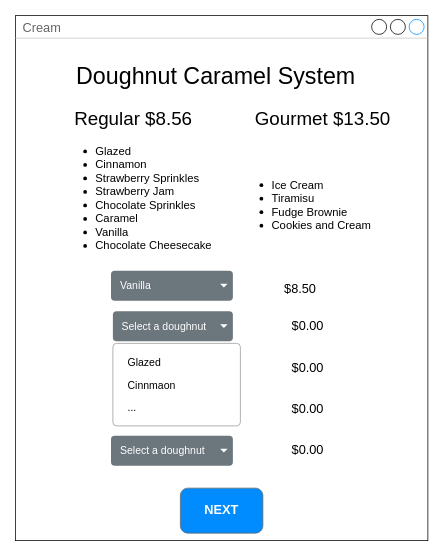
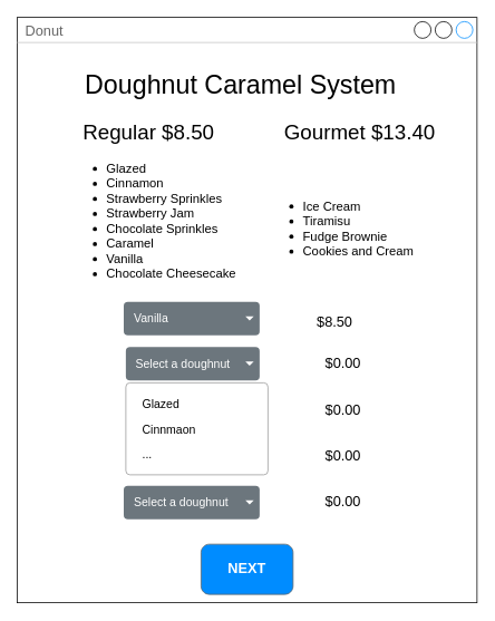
  <mxCell id="0" />
  <mxCell id="1" parent="0" />
- <mxCell id="2" value="Cream" style="strokeWidth=1;shadow=0;dashed=0;align=center;html=1;shape=mxgraph.mockup.containers.window;align=left;verticalAlign=top;spacingLeft=8;strokeColor2=#008cff;strokeColor3=#c4c4c4;fontColor=#666666;mainText=;fontSize=17;labelBackgroundColor=none;" parent="1" vertex="1"><mxGeometry x="20" y="20" width="550" height="700" as="geometry" /></mxCell>
+ <mxCell id="2" value="Donut" style="strokeWidth=1;shadow=0;dashed=0;align=center;html=1;shape=mxgraph.mockup.containers.window;align=left;verticalAlign=top;spacingLeft=8;strokeColor2=#008cff;strokeColor3=#c4c4c4;fontColor=#666666;mainText=;fontSize=17;labelBackgroundColor=none;" parent="1" vertex="1"><mxGeometry x="20" y="20" width="550" height="700" as="geometry" /></mxCell>
  <mxCell id="3" value="&lt;div&gt;&lt;font style=&quot;font-size: 31px&quot;&gt;Doughnut Caramel System&lt;/font&gt;&lt;/div&gt;" style="text;html=1;strokeColor=none;fillColor=none;align=center;verticalAlign=middle;whiteSpace=wrap;rounded=0;" parent="1" vertex="1"><mxGeometry x="90" y="70" width="395" height="60" as="geometry" /></mxCell>
- <mxCell id="4" value="&lt;font style=&quot;font-size: 25px&quot;&gt;Regular $8.56&lt;/font&gt;" style="text;html=1;strokeColor=none;fillColor=none;align=center;verticalAlign=middle;whiteSpace=wrap;rounded=0;fontSize=30;" parent="1" vertex="1"><mxGeometry x="60" y="140" width="235" height="30" as="geometry" /></mxCell>
- <mxCell id="5" value="&lt;font style=&quot;font-size: 25px&quot;&gt;Gourmet $13.50&lt;/font&gt;" style="text;html=1;strokeColor=none;fillColor=none;align=center;verticalAlign=middle;whiteSpace=wrap;rounded=0;fontSize=30;" parent="1" vertex="1"><mxGeometry x="320" y="140" width="220" height="30" as="geometry" /></mxCell>
+ <mxCell id="4" value="&lt;font style=&quot;font-size: 25px&quot;&gt;Regular $8.50&lt;/font&gt;" style="text;html=1;strokeColor=none;fillColor=none;align=center;verticalAlign=middle;whiteSpace=wrap;rounded=0;fontSize=30;" parent="1" vertex="1"><mxGeometry x="60" y="140" width="235" height="30" as="geometry" /></mxCell>
+ <mxCell id="5" value="&lt;font style=&quot;font-size: 25px&quot;&gt;Gourmet $13.40&lt;/font&gt;" style="text;html=1;strokeColor=none;fillColor=none;align=center;verticalAlign=middle;whiteSpace=wrap;rounded=0;fontSize=30;" parent="1" vertex="1"><mxGeometry x="320" y="140" width="220" height="30" as="geometry" /></mxCell>
  <mxCell id="6" value="&lt;ul style=&quot;font-size: 15px&quot;&gt;&lt;li&gt;Glazed&lt;/li&gt;&lt;li&gt;Cinnamon&lt;/li&gt;&lt;li&gt;Strawberry Sprinkles&lt;/li&gt;&lt;li&gt;Strawberry Jam&lt;/li&gt;&lt;li&gt;Chocolate Sprinkles&lt;/li&gt;&lt;li&gt;Caramel&lt;/li&gt;&lt;li&gt;Vanilla&lt;/li&gt;&lt;li&gt;Chocolate Cheesecake&lt;/li&gt;&lt;/ul&gt;" style="text;html=1;strokeColor=none;fillColor=none;align=left;verticalAlign=top;whiteSpace=wrap;rounded=0;fontSize=21;labelPosition=center;verticalLabelPosition=middle;" parent="1" vertex="1"><mxGeometry x="85" y="170" width="210" height="180" as="geometry" /></mxCell>
  <mxCell id="7" value="&lt;ul style=&quot;font-size: 15px&quot;&gt;&lt;li&gt;Ice Cream&lt;/li&gt;&lt;li&gt;Tiramisu&lt;/li&gt;&lt;li&gt;Fudge Brownie&lt;/li&gt;&lt;li&gt;Cookies and Cream&lt;/li&gt;&lt;/ul&gt;" style="text;html=1;strokeColor=none;fillColor=none;align=left;verticalAlign=top;whiteSpace=wrap;rounded=0;fontSize=21;" parent="1" vertex="1"><mxGeometry x="320" y="215" width="190" height="100" as="geometry" /></mxCell>
  <mxCell id="8" value="Select a doughnut" style="html=1;shadow=0;dashed=0;shape=mxgraph.bootstrap.rrect;rSize=5;strokeColor=none;strokeWidth=1;fillColor=#6C767D;fontColor=#ffffff;whiteSpace=wrap;align=left;verticalAlign=middle;fontStyle=0;fontSize=14;spacingLeft=10;" vertex="1" parent="1"><mxGeometry x="150" y="414" width="160" height="40" as="geometry" /></mxCell>
  <mxCell id="9" value="" style="shape=triangle;direction=south;fillColor=#ffffff;strokeColor=none;perimeter=none;fontSize=15;" vertex="1" parent="8"><mxGeometry x="1" y="0.5" width="10" height="5" relative="1" as="geometry"><mxPoint x="-17" y="-2.5" as="offset" /></mxGeometry></mxCell>
  <mxCell id="10" value="" style="html=1;shadow=0;dashed=0;shape=mxgraph.bootstrap.rrect;rSize=5;fillColor=#ffffff;strokeColor=#999999;fontSize=15;" vertex="1" parent="1"><mxGeometry x="150" y="457" width="170" height="110" as="geometry" /></mxCell>
  <mxCell id="11" value="Glazed" style="fillColor=none;strokeColor=none;align=left;spacing=20;fontSize=14;" vertex="1" parent="10"><mxGeometry width="170" height="30" relative="1" as="geometry"><mxPoint y="10" as="offset" /></mxGeometry></mxCell>
  <mxCell id="12" value="Cinnmaon" style="fillColor=none;strokeColor=none;align=left;spacing=20;fontSize=14;" vertex="1" parent="10"><mxGeometry width="170" height="30" relative="1" as="geometry"><mxPoint y="40" as="offset" /></mxGeometry></mxCell>
  <mxCell id="13" value="..." style="fillColor=none;strokeColor=none;align=left;spacing=20;fontSize=14;" vertex="1" parent="10"><mxGeometry width="170" height="30" relative="1" as="geometry"><mxPoint y="70" as="offset" /></mxGeometry></mxCell>
  <mxCell id="14" value="&lt;font style=&quot;font-size: 17px&quot;&gt;$8.50&lt;/font&gt;" style="text;html=1;strokeColor=none;fillColor=none;align=center;verticalAlign=middle;whiteSpace=wrap;rounded=0;fontSize=15;" vertex="1" parent="1"><mxGeometry x="370" y="370" width="60" height="30" as="geometry" /></mxCell>
  <mxCell id="15" value="Vanilla" style="html=1;shadow=0;dashed=0;shape=mxgraph.bootstrap.rrect;rSize=5;strokeColor=none;strokeWidth=1;fillColor=#6C767D;fontColor=#ffffff;whiteSpace=wrap;align=left;verticalAlign=middle;fontStyle=0;fontSize=14;spacingLeft=10;" vertex="1" parent="1"><mxGeometry x="147.5" y="360" width="162.5" height="40" as="geometry" /></mxCell>
  <mxCell id="16" value="" style="shape=triangle;direction=south;fillColor=#ffffff;strokeColor=none;perimeter=none;fontSize=15;" vertex="1" parent="15"><mxGeometry x="1" y="0.5" width="10" height="5" relative="1" as="geometry"><mxPoint x="-17" y="-2.5" as="offset" /></mxGeometry></mxCell>
  <mxCell id="17" value="&lt;font style=&quot;font-size: 17px&quot;&gt;$0.00&lt;/font&gt;" style="text;html=1;strokeColor=none;fillColor=none;align=center;verticalAlign=middle;whiteSpace=wrap;rounded=0;fontSize=15;" vertex="1" parent="1"><mxGeometry x="380" y="419" width="60" height="30" as="geometry" /></mxCell>
  <mxCell id="18" value="Select a doughnut" style="html=1;shadow=0;dashed=0;shape=mxgraph.bootstrap.rrect;rSize=5;strokeColor=none;strokeWidth=1;fillColor=#6C767D;fontColor=#ffffff;whiteSpace=wrap;align=left;verticalAlign=middle;fontStyle=0;fontSize=14;spacingLeft=10;" vertex="1" parent="1"><mxGeometry x="147.5" y="580" width="162.5" height="40" as="geometry" /></mxCell>
  <mxCell id="19" value="" style="shape=triangle;direction=south;fillColor=#ffffff;strokeColor=none;perimeter=none;fontSize=15;" vertex="1" parent="18"><mxGeometry x="1" y="0.5" width="10" height="5" relative="1" as="geometry"><mxPoint x="-17" y="-2.5" as="offset" /></mxGeometry></mxCell>
  <mxCell id="20" value="&lt;font style=&quot;font-size: 17px&quot;&gt;$0.00&lt;/font&gt;" style="text;html=1;strokeColor=none;fillColor=none;align=center;verticalAlign=middle;whiteSpace=wrap;rounded=0;fontSize=15;" vertex="1" parent="1"><mxGeometry x="380" y="475" width="60" height="30" as="geometry" /></mxCell>
  <mxCell id="21" value="&lt;font style=&quot;font-size: 17px&quot;&gt;$0.00&lt;/font&gt;" style="text;html=1;strokeColor=none;fillColor=none;align=center;verticalAlign=middle;whiteSpace=wrap;rounded=0;fontSize=15;" vertex="1" parent="1"><mxGeometry x="380" y="530" width="60" height="30" as="geometry" /></mxCell>
  <mxCell id="22" value="&lt;font style=&quot;font-size: 17px&quot;&gt;$0.00&lt;/font&gt;" style="text;html=1;strokeColor=none;fillColor=none;align=center;verticalAlign=middle;whiteSpace=wrap;rounded=0;fontSize=15;" vertex="1" parent="1"><mxGeometry x="380" y="585" width="60" height="30" as="geometry" /></mxCell>
  <mxCell id="23" value="NEXT" style="strokeWidth=1;shadow=0;dashed=0;align=center;html=1;shape=mxgraph.mockup.buttons.button;strokeColor=#666666;fontColor=#ffffff;mainText=;buttonStyle=round;fontSize=17;fontStyle=1;fillColor=#008cff;whiteSpace=wrap;" vertex="1" parent="1"><mxGeometry x="240" y="650" width="110" height="60" as="geometry" /></mxCell>
